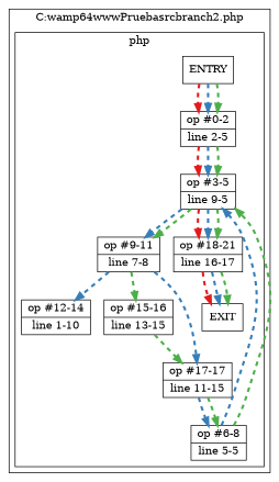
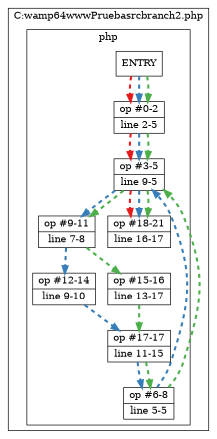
  digraph {
    node [shape=record]
    edge [color="/set19/2" penwidth=3 style=dashed]
    n1 [label="{ op #0-2 | line 2-5 }"]
    n2 [label="{ op #3-5 | line 9-5 }"]
    n3 [label="{ op #9-11 | line 7-8 }"]
    n4 [label="{ op #18-21 | line 16-17 }"]
    n5 [label="{ op #6-8 | line 5-5 }"]
-   n6 [label="{ op #12-14 | line 1-10 }"]
-   n7 [label="{ op #15-16 | line 13-15 }"]
+   n6 [label="{ op #12-14 | line 9-10 }"]
+   n7 [label="{ op #15-16 | line 13-17 }"]
    n8 [label="{ op #17-17 | line 11-15 }"]
-   n9 [label=EXIT]
    n10 [label=ENTRY]
    subgraph cluster_1 {
      label="C:\wamp64\www\Prueba\src\branch2.php"
      subgraph cluster_2 {
        label=php
        rankdir=LR
        n1
        n2
        n3
        n4
        n5
        n6
        n7
        n8
-       n9
        n10
      }
    }
    n1 -> n2 [color="/set19/1"]
    n1 -> n2
    n1 -> n2 [color="/set19/3"]
    n2 -> n3
    n2 -> n3 [color="/set19/3"]
    n2 -> n4 [color="/set19/1"]
    n2 -> n4
    n2 -> n4 [color="/set19/3"]
    n3 -> n6
    n3 -> n7 [color="/set19/3"]
-   n4 -> n9 [color="/set19/1"]
-   n4 -> n9
-   n4 -> n9 [color="/set19/3"]
    n5 -> n2
    n5 -> n2 [color="/set19/3"]
-   n3 -> n8
+   n6 -> n8
    n7 -> n8 [color="/set19/3"]
    n8 -> n5
    n8 -> n5 [color="/set19/3"]
    n10 -> n1 [color="/set19/1"]
    n10 -> n1
    n10 -> n1 [color="/set19/3"]
  }
